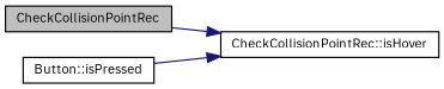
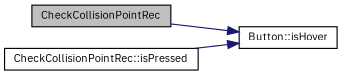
  digraph {
    fontname="IBM Plex Sans"
    rankdir=RL
    node [color=black fillcolor=white fontname="IBM Plex Sans" fontsize=10 shape=record style=filled]
    edge [color=midnightblue dir=back fontname="IBM Plex Sans" fontsize=10 labelfontname=Helvetica labelfontsize=10 style=solid]
    n1 [fillcolor=grey75 fontcolor=black height=0.2 label=CheckCollisionPointRec width=0.4]
-   n2 [height=0.2 label="CheckCollisionPointRec::isHover" width=0.4]
-   n3 [height=0.2 label="Button::isPressed" width=0.4]
+   n2 [height=0.2 label="Button::isHover" width=0.4]
+   n3 [height=0.2 label="CheckCollisionPointRec::isPressed" width=0.4]
    n2 -> n1
    n2 -> n3
  }
